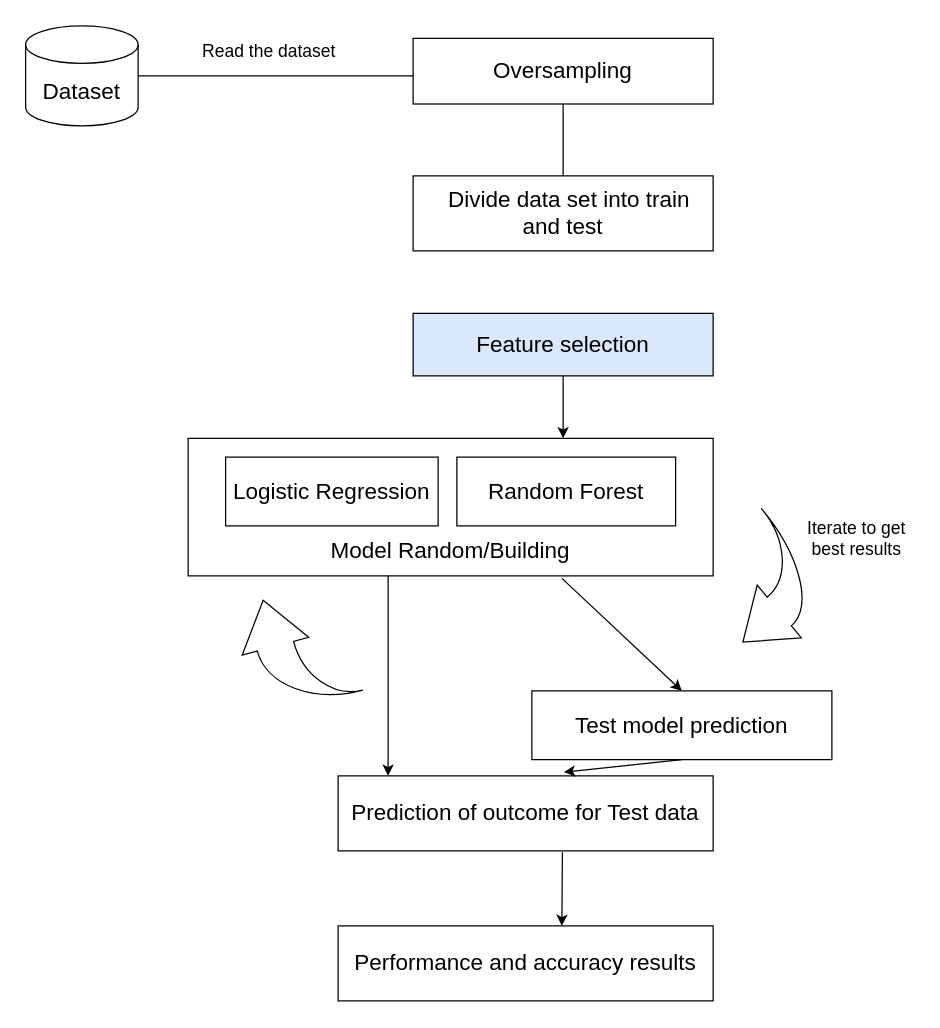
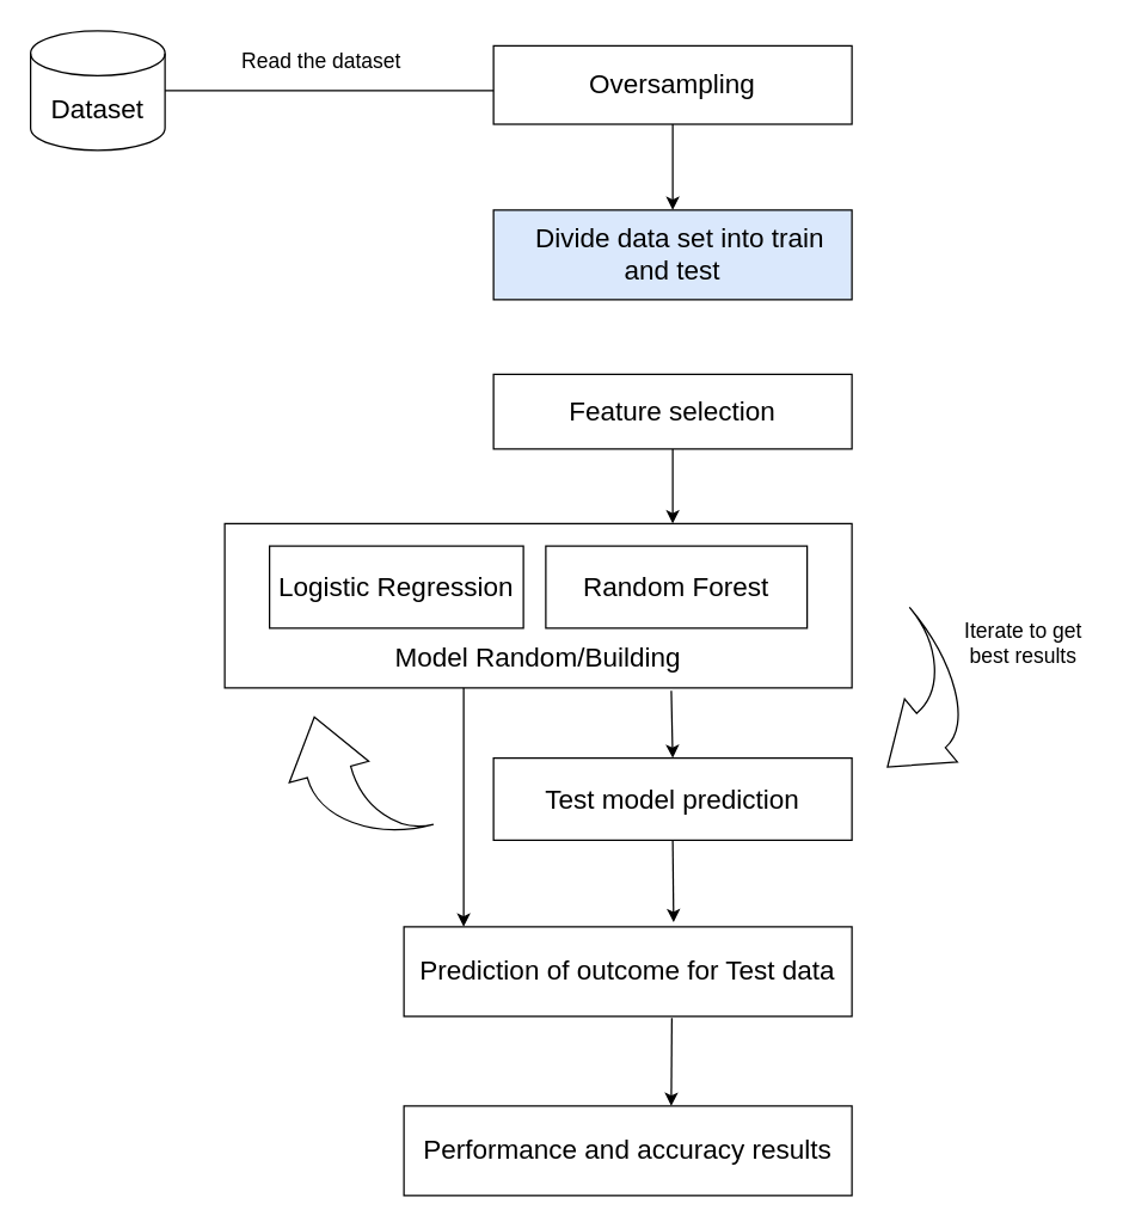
  <mxCell id="0" />
  <mxCell id="1" parent="0" />
  <mxCell id="2" value="&lt;font style=&quot;font-size: 18px&quot;&gt;Dataset&lt;/font&gt;" style="shape=cylinder3;whiteSpace=wrap;html=1;boundedLbl=1;backgroundOutline=1;size=15;" parent="1" vertex="1"><mxGeometry x="20" y="20" width="90" height="80" as="geometry" /></mxCell>
  <mxCell id="3" value="&lt;font style=&quot;font-size: 14px&quot;&gt;Read the dataset&lt;/font&gt;" style="text;html=1;strokeColor=none;fillColor=none;align=center;verticalAlign=middle;whiteSpace=wrap;rounded=0;" parent="1" vertex="1"><mxGeometry x="160" y="30" width="110" height="20" as="geometry" /></mxCell>
  <mxCell id="4" value="" style="endArrow=classic;html=1;exitX=1;exitY=0.5;exitDx=0;exitDy=0;exitPerimeter=0;" parent="1" source="2" edge="1"><mxGeometry width="50" height="50" relative="1" as="geometry"><mxPoint x="65" y="100" as="sourcePoint" /><mxPoint x="340" y="60" as="targetPoint" /></mxGeometry></mxCell>
  <mxCell id="5" value="&lt;font style=&quot;font-size: 18px&quot;&gt;Oversampling&lt;/font&gt;" style="rounded=0;whiteSpace=wrap;html=1;" parent="1" vertex="1"><mxGeometry x="330" y="30" width="240" height="52.5" as="geometry" /></mxCell>
- <mxCell id="6" value="" style="endArrow=none;html=1;exitX=0.5;exitY=1;exitDx=0;exitDy=0;" parent="1" source="5" target="7" edge="1"><mxGeometry width="50" height="50" relative="1" as="geometry"><mxPoint x="433" y="83" as="sourcePoint" /><mxPoint x="437" y="150" as="targetPoint" /></mxGeometry></mxCell>
- <mxCell id="7" value="&lt;font style=&quot;font-size: 18px&quot;&gt;&amp;nbsp; Divide data set into train and test&lt;/font&gt;" style="rounded=0;whiteSpace=wrap;html=1;" parent="1" vertex="1"><mxGeometry x="330" y="140" width="240" height="60" as="geometry" /></mxCell>
- <mxCell id="8" value="&lt;font style=&quot;font-size: 18px&quot;&gt;Feature selection&lt;/font&gt;" style="rounded=0;whiteSpace=wrap;html=1;fillColor=#dae8fc;" parent="1" vertex="1"><mxGeometry x="330" y="250" width="240" height="50" as="geometry" /></mxCell>
+ <mxCell id="6" value="" style="endArrow=classic;html=1;exitX=0.5;exitY=1;exitDx=0;exitDy=0;" parent="1" source="5" target="7" edge="1"><mxGeometry width="50" height="50" relative="1" as="geometry"><mxPoint x="433" y="83" as="sourcePoint" /><mxPoint x="437" y="150" as="targetPoint" /></mxGeometry></mxCell>
+ <mxCell id="7" value="&lt;font style=&quot;font-size: 18px&quot;&gt;&amp;nbsp; Divide data set into train and test&lt;/font&gt;" style="rounded=0;whiteSpace=wrap;html=1;fillColor=#dae8fc;" parent="1" vertex="1"><mxGeometry x="330" y="140" width="240" height="60" as="geometry" /></mxCell>
+ <mxCell id="8" value="&lt;font style=&quot;font-size: 18px&quot;&gt;Feature selection&lt;/font&gt;" style="rounded=0;whiteSpace=wrap;html=1;" parent="1" vertex="1"><mxGeometry x="330" y="250" width="240" height="50" as="geometry" /></mxCell>
  <mxCell id="9" value="" style="endArrow=classic;html=1;exitX=0.5;exitY=1;exitDx=0;exitDy=0;" parent="1" source="8" edge="1"><mxGeometry width="50" height="50" relative="1" as="geometry"><mxPoint x="340" y="330" as="sourcePoint" /><mxPoint x="450" y="350" as="targetPoint" /></mxGeometry></mxCell>
  <mxCell id="10" value="" style="rounded=0;whiteSpace=wrap;html=1;" parent="1" vertex="1"><mxGeometry x="150" y="350" width="420" height="110" as="geometry" /></mxCell>
  <mxCell id="11" value="&lt;font style=&quot;font-size: 18px&quot;&gt;Logistic Regression&lt;/font&gt;" style="rounded=0;whiteSpace=wrap;html=1;" parent="1" vertex="1"><mxGeometry x="180" y="365" width="170" height="55" as="geometry" /></mxCell>
  <mxCell id="12" value="&lt;font style=&quot;font-size: 18px&quot;&gt;Random Forest&lt;/font&gt;" style="rounded=0;whiteSpace=wrap;html=1;" parent="1" vertex="1"><mxGeometry x="365" y="365" width="175" height="55" as="geometry" /></mxCell>
  <mxCell id="13" value="" style="endArrow=classic;html=1;exitX=0.712;exitY=1.018;exitDx=0;exitDy=0;exitPerimeter=0;entryX=0.5;entryY=0;entryDx=0;entryDy=0;" parent="1" source="10" target="15" edge="1"><mxGeometry width="50" height="50" relative="1" as="geometry"><mxPoint x="450" y="470" as="sourcePoint" /><mxPoint x="450" y="530" as="targetPoint" /></mxGeometry></mxCell>
  <mxCell id="14" value="&lt;font style=&quot;font-size: 18px&quot;&gt;Model Random/Building&lt;/font&gt;" style="text;html=1;strokeColor=none;fillColor=none;align=center;verticalAlign=middle;whiteSpace=wrap;rounded=0;" parent="1" vertex="1"><mxGeometry x="260" y="430" width="200" height="20" as="geometry" /></mxCell>
- <mxCell id="15" value="&lt;span style=&quot;font-size: 18px&quot;&gt;Test model prediction&lt;/span&gt;" style="rounded=0;whiteSpace=wrap;html=1;" parent="1" vertex="1"><mxGeometry x="425" y="552" width="240" height="55" as="geometry" /></mxCell>
+ <mxCell id="15" value="&lt;span style=&quot;font-size: 18px&quot;&gt;Test model prediction&lt;/span&gt;" style="rounded=0;whiteSpace=wrap;html=1;" parent="1" vertex="1"><mxGeometry x="330" y="507" width="240" height="55" as="geometry" /></mxCell>
  <mxCell id="16" value="" style="html=1;shadow=0;dashed=0;align=center;verticalAlign=middle;shape=mxgraph.arrows2.jumpInArrow;dy=15;dx=38;arrowHead=55;rotation=-220;" parent="1" vertex="1"><mxGeometry x="570" y="420" width="80" height="100" as="geometry" /></mxCell>
  <mxCell id="17" value="" style="html=1;shadow=0;dashed=0;align=center;verticalAlign=middle;shape=mxgraph.arrows2.jumpInArrow;dy=15;dx=38;arrowHead=55;rotation=-105;" parent="1" vertex="1"><mxGeometry x="191.62" y="476" width="90" height="86" as="geometry" /></mxCell>
  <mxCell id="18" value="&lt;font style=&quot;font-size: 14px&quot;&gt;Iterate to get best results&lt;/font&gt;" style="text;html=1;strokeColor=none;fillColor=none;align=center;verticalAlign=middle;whiteSpace=wrap;rounded=0;" parent="1" vertex="1"><mxGeometry x="640" y="420" width="90" height="20" as="geometry" /></mxCell>
  <mxCell id="19" value="" style="endArrow=classic;html=1;exitX=0.381;exitY=1;exitDx=0;exitDy=0;exitPerimeter=0;" parent="1" source="10" edge="1"><mxGeometry width="50" height="50" relative="1" as="geometry"><mxPoint x="240" y="490" as="sourcePoint" /><mxPoint x="310" y="620" as="targetPoint" /></mxGeometry></mxCell>
  <mxCell id="20" value="&lt;font style=&quot;font-size: 18px&quot;&gt;Prediction of outcome for Test data&lt;/font&gt;" style="rounded=0;whiteSpace=wrap;html=1;" parent="1" vertex="1"><mxGeometry x="270" y="620" width="300" height="60" as="geometry" /></mxCell>
  <mxCell id="21" value="" style="endArrow=classic;html=1;exitX=0.5;exitY=1;exitDx=0;exitDy=0;entryX=0.602;entryY=-0.05;entryDx=0;entryDy=0;entryPerimeter=0;" parent="1" source="15" target="20" edge="1"><mxGeometry width="50" height="50" relative="1" as="geometry"><mxPoint x="459.04" y="471.98" as="sourcePoint" /><mxPoint x="460" y="517" as="targetPoint" /></mxGeometry></mxCell>
  <mxCell id="22" value="" style="endArrow=classic;html=1;exitX=0.598;exitY=1.017;exitDx=0;exitDy=0;exitPerimeter=0;" parent="1" source="20" edge="1"><mxGeometry width="50" height="50" relative="1" as="geometry"><mxPoint x="270" y="750" as="sourcePoint" /><mxPoint x="449" y="740" as="targetPoint" /></mxGeometry></mxCell>
  <mxCell id="23" value="&lt;font style=&quot;font-size: 18px&quot;&gt;Performance and accuracy results&lt;/font&gt;" style="rounded=0;whiteSpace=wrap;html=1;" parent="1" vertex="1"><mxGeometry x="270" y="740" width="300" height="60" as="geometry" /></mxCell>
